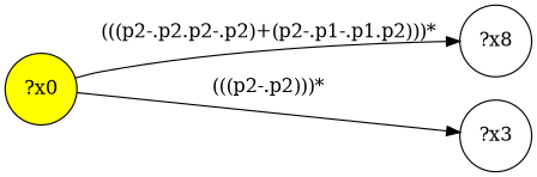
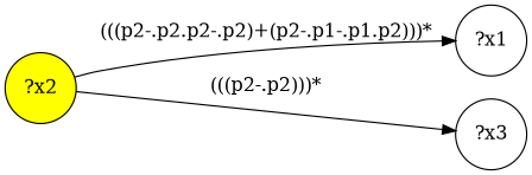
  digraph {
    rankdir=LR
    node [shape=circle]
-   n1 [fillcolor=yellow label="?x0" style="filled,"]
-   n2 [label="?x8"]
+   n1 [fillcolor=yellow label="?x2" style="filled,"]
+   n2 [label="?x1"]
    n3 [label="?x3"]
    n1 -> n2 [label="(((p2-.p2.p2-.p2)+(p2-.p1-.p1.p2)))*"]
    n1 -> n3 [label="(((p2-.p2)))*"]
  }
